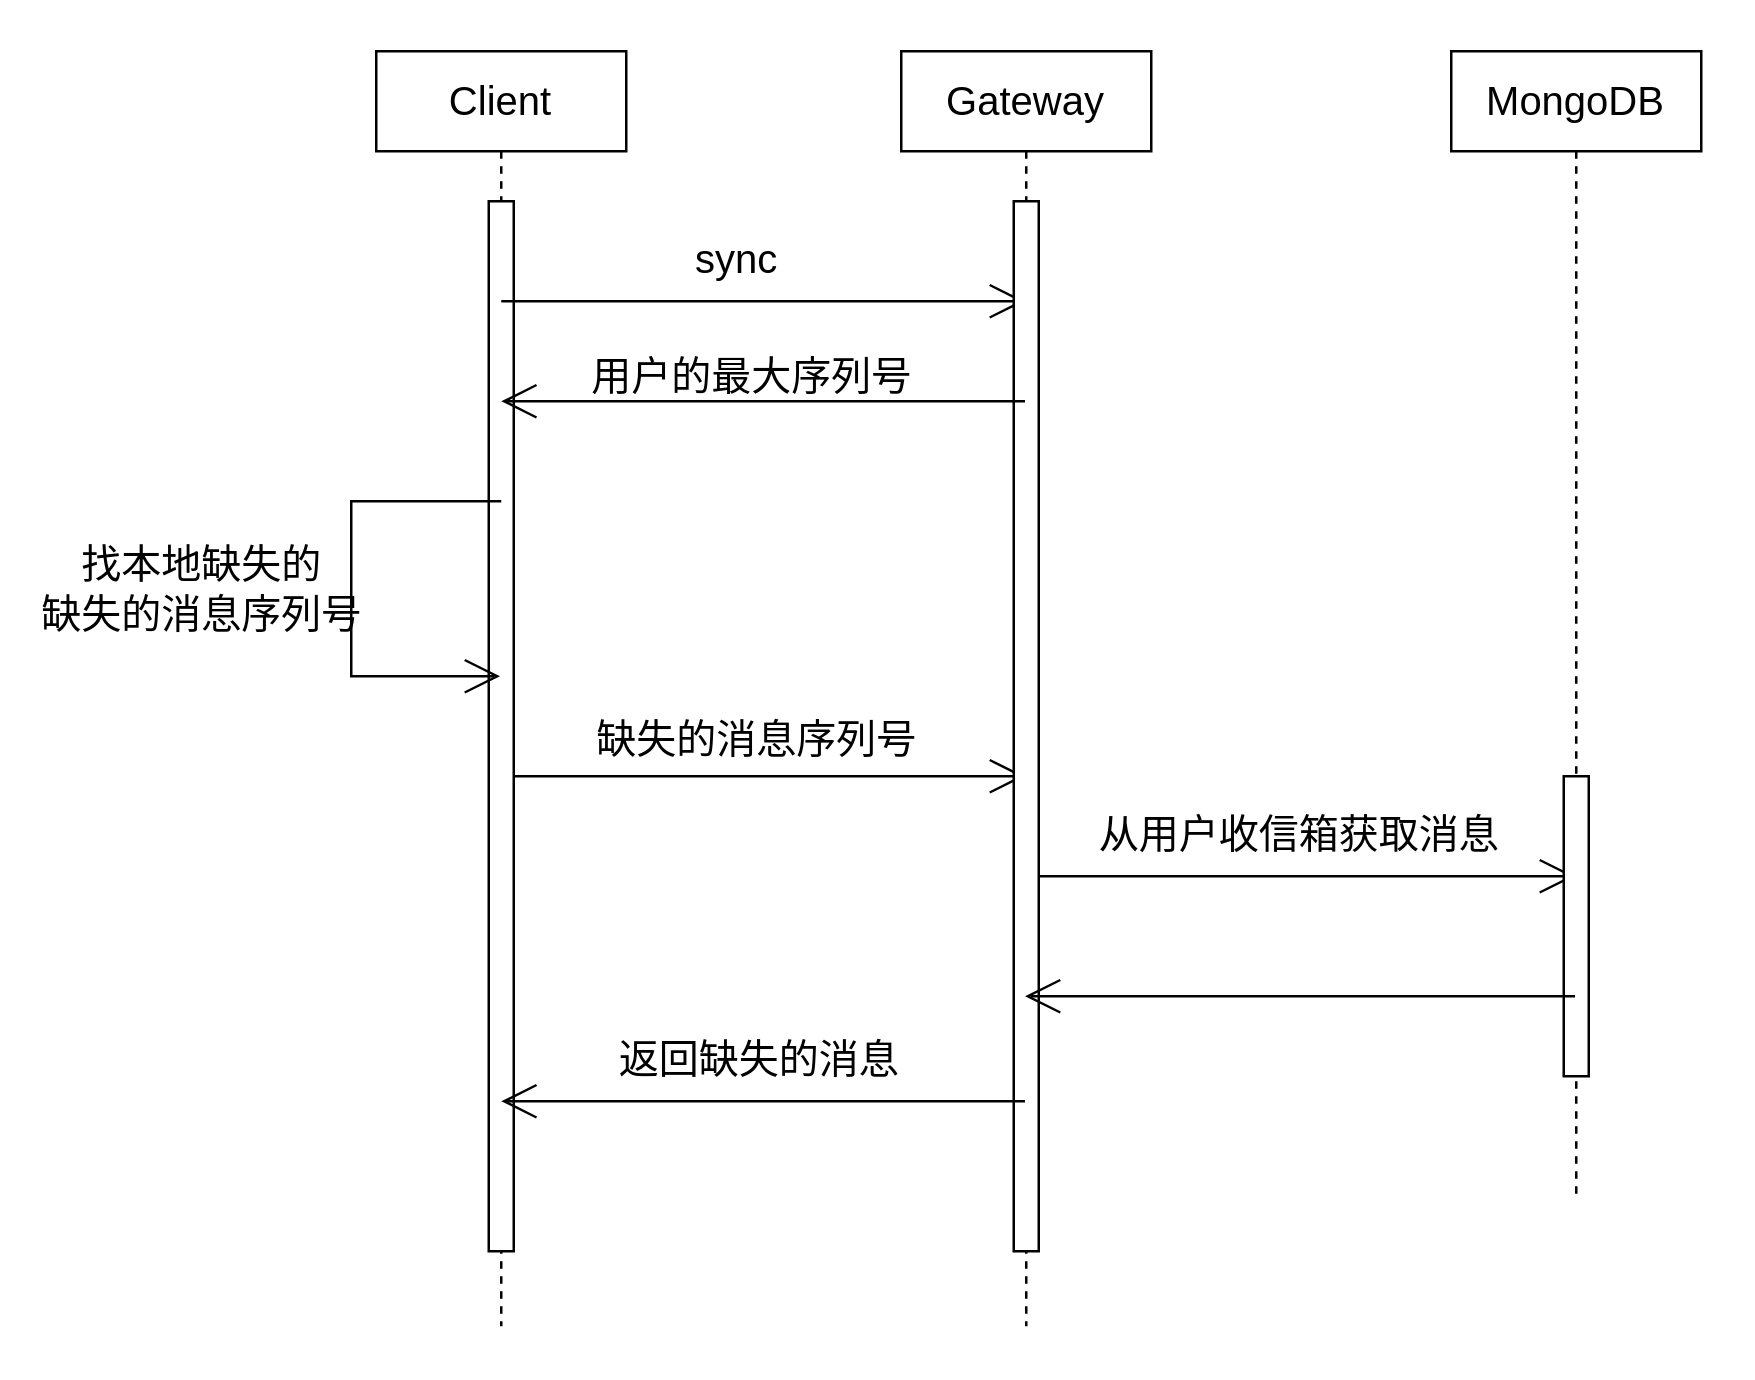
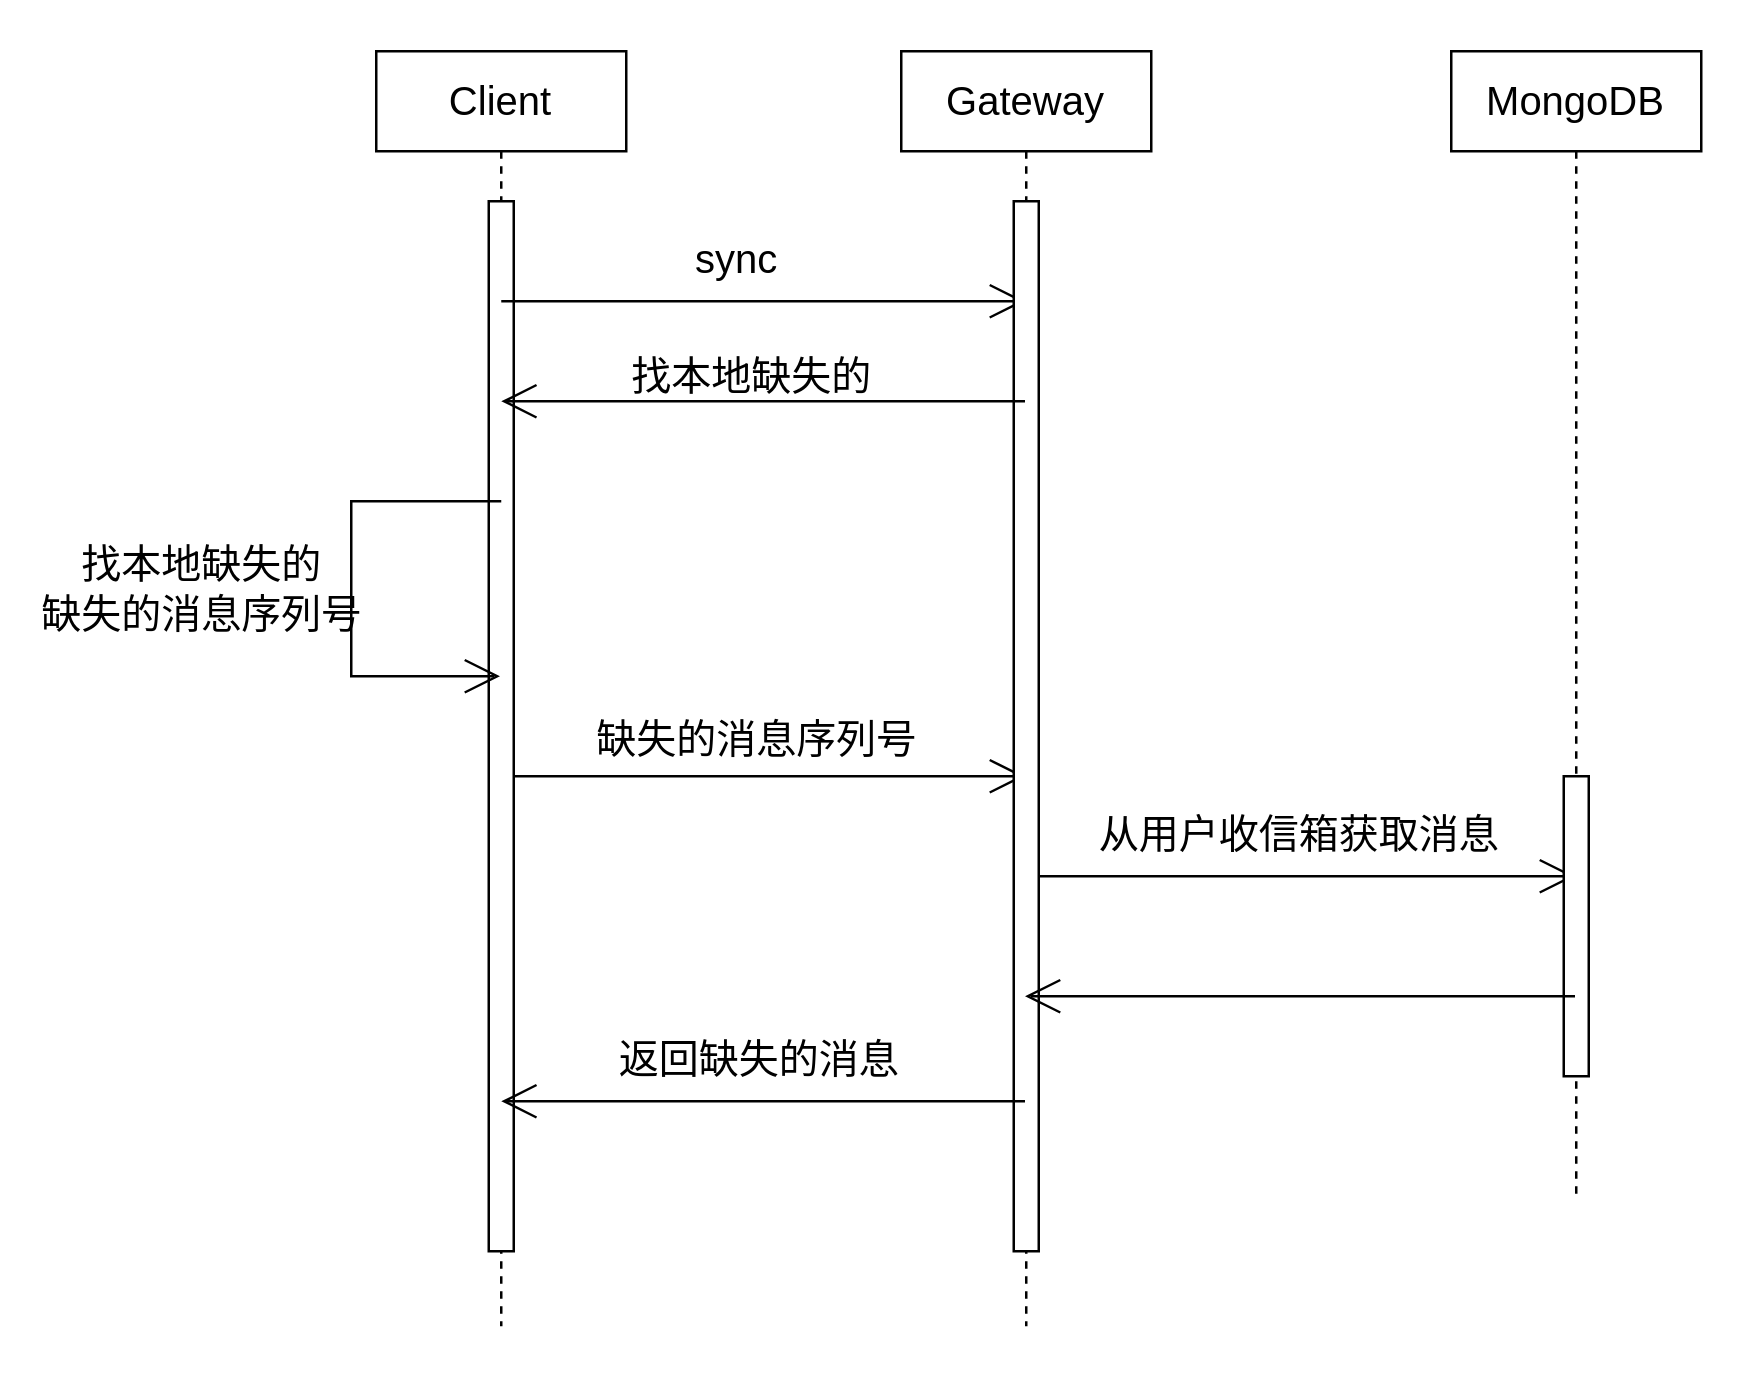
  <mxCell id="0" />
  <mxCell id="1" parent="0" />
  <mxCell id="2" value="&lt;span style=&quot;font-size: 16px;&quot;&gt;Client&lt;/span&gt;" style="shape=umlLifeline;perimeter=lifelinePerimeter;whiteSpace=wrap;html=1;container=1;collapsible=0;recursiveResize=0;outlineConnect=0;" parent="1" vertex="1"><mxGeometry x="150" y="20" width="100" height="510" as="geometry" /></mxCell>
  <mxCell id="3" value="" style="endArrow=open;endFill=1;endSize=12;html=1;rounded=0;fontSize=16;" edge="1" parent="2" target="6"><mxGeometry width="160" relative="1" as="geometry"><mxPoint x="50" y="290" as="sourcePoint" /><mxPoint x="210" y="290" as="targetPoint" /></mxGeometry></mxCell>
  <mxCell id="4" value="" style="html=1;points=[];perimeter=orthogonalPerimeter;fontSize=16;" vertex="1" parent="2"><mxGeometry x="45" y="60" width="10" height="420" as="geometry" /></mxCell>
  <mxCell id="5" value="" style="endArrow=open;endFill=1;endSize=12;html=1;rounded=0;fontSize=16;" edge="1" parent="2" target="6"><mxGeometry width="160" relative="1" as="geometry"><mxPoint x="50" y="100" as="sourcePoint" /><mxPoint x="210" y="100" as="targetPoint" /></mxGeometry></mxCell>
  <mxCell id="6" value="Gateway" style="shape=umlLifeline;perimeter=lifelinePerimeter;whiteSpace=wrap;html=1;container=1;collapsible=0;recursiveResize=0;outlineConnect=0;fontSize=16;" parent="1" vertex="1"><mxGeometry x="360" y="20" width="100" height="510" as="geometry" /></mxCell>
  <mxCell id="7" value="" style="endArrow=open;endFill=1;endSize=12;html=1;rounded=0;fontSize=16;" edge="1" parent="6" target="9"><mxGeometry width="160" relative="1" as="geometry"><mxPoint x="50" y="330" as="sourcePoint" /><mxPoint x="210" y="330" as="targetPoint" /></mxGeometry></mxCell>
  <mxCell id="8" value="" style="html=1;points=[];perimeter=orthogonalPerimeter;fontSize=16;" vertex="1" parent="6"><mxGeometry x="45" y="60" width="10" height="420" as="geometry" /></mxCell>
  <mxCell id="9" value="MongoDB" style="shape=umlLifeline;perimeter=lifelinePerimeter;whiteSpace=wrap;html=1;container=1;collapsible=0;recursiveResize=0;outlineConnect=0;fontSize=16;" parent="1" vertex="1"><mxGeometry x="580" y="20" width="100" height="460" as="geometry" /></mxCell>
  <mxCell id="10" value="" style="html=1;points=[];perimeter=orthogonalPerimeter;fontSize=16;" vertex="1" parent="9"><mxGeometry x="45" y="290" width="10" height="120" as="geometry" /></mxCell>
  <mxCell id="11" value="&lt;span style=&quot;font-size: 16px;&quot;&gt;sync&lt;/span&gt;" style="text;html=1;align=center;verticalAlign=middle;resizable=0;points=[];autosize=1;strokeColor=none;fillColor=none;" vertex="1" parent="1"><mxGeometry x="264" y="88" width="60" height="30" as="geometry" /></mxCell>
- <mxCell id="12" value="用户的最大序列号" style="text;html=1;align=center;verticalAlign=middle;resizable=0;points=[];autosize=1;strokeColor=none;fillColor=none;fontSize=16;" vertex="1" parent="1"><mxGeometry x="225" y="135" width="150" height="30" as="geometry" /></mxCell>
+ <mxCell id="12" value="找本地缺失的" style="text;html=1;align=center;verticalAlign=middle;resizable=0;points=[];autosize=1;strokeColor=none;fillColor=none;fontSize=16;" vertex="1" parent="1"><mxGeometry x="225" y="135" width="150" height="30" as="geometry" /></mxCell>
  <mxCell id="13" value="" style="endArrow=open;endFill=1;endSize=12;html=1;rounded=0;fontSize=16;" edge="1" parent="1" source="6"><mxGeometry width="160" relative="1" as="geometry"><mxPoint x="360" y="160" as="sourcePoint" /><mxPoint x="200" y="160" as="targetPoint" /></mxGeometry></mxCell>
  <mxCell id="14" value="" style="endArrow=open;endFill=1;endSize=12;html=1;rounded=0;fontSize=16;" edge="1" parent="1" target="2"><mxGeometry width="160" relative="1" as="geometry"><mxPoint x="200" y="200" as="sourcePoint" /><mxPoint x="360" y="200" as="targetPoint" /><Array as="points"><mxPoint x="140" y="200" /><mxPoint x="140" y="270" /></Array></mxGeometry></mxCell>
  <mxCell id="15" value="找本地缺失的&lt;br&gt;缺失的消息序列号" style="text;html=1;align=center;verticalAlign=middle;resizable=0;points=[];autosize=1;strokeColor=none;fillColor=none;fontSize=16;" vertex="1" parent="1"><mxGeometry x="20" y="210" width="120" height="50" as="geometry" /></mxCell>
  <mxCell id="16" value="缺失的消息序列号" style="text;html=1;align=center;verticalAlign=middle;resizable=0;points=[];autosize=1;strokeColor=none;fillColor=none;fontSize=16;" vertex="1" parent="1"><mxGeometry x="227" y="280" width="150" height="30" as="geometry" /></mxCell>
  <mxCell id="17" value="从用户收信箱获取消息" style="text;html=1;align=center;verticalAlign=middle;resizable=0;points=[];autosize=1;strokeColor=none;fillColor=none;fontSize=16;" vertex="1" parent="1"><mxGeometry x="429" y="318" width="180" height="30" as="geometry" /></mxCell>
  <mxCell id="18" value="" style="endArrow=open;endFill=1;endSize=12;html=1;rounded=0;fontSize=16;" edge="1" parent="1"><mxGeometry width="160" relative="1" as="geometry"><mxPoint x="629.5" y="398" as="sourcePoint" /><mxPoint x="409.5" y="398" as="targetPoint" /></mxGeometry></mxCell>
  <mxCell id="19" value="" style="endArrow=open;endFill=1;endSize=12;html=1;rounded=0;fontSize=16;" edge="1" parent="1" source="6"><mxGeometry width="160" relative="1" as="geometry"><mxPoint x="360" y="440" as="sourcePoint" /><mxPoint x="200" y="440" as="targetPoint" /></mxGeometry></mxCell>
  <mxCell id="20" value="返回缺失的消息" style="text;html=1;align=center;verticalAlign=middle;resizable=0;points=[];autosize=1;strokeColor=none;fillColor=none;fontSize=16;" vertex="1" parent="1"><mxGeometry x="233" y="408" width="140" height="30" as="geometry" /></mxCell>
